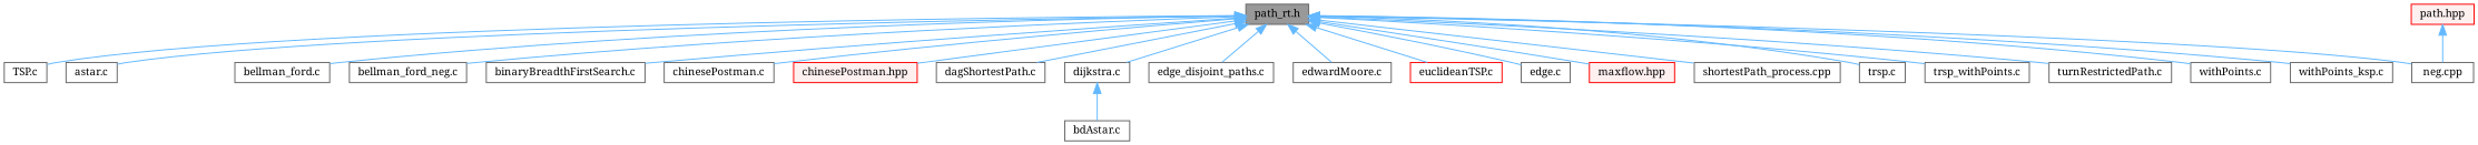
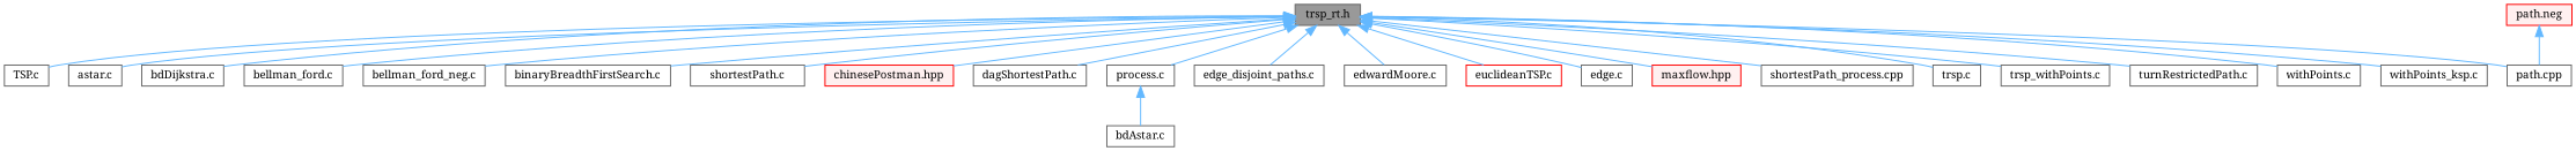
  digraph {
    fontname="Noto Serif"
    node [color=grey40 fillcolor=white fontname="Noto Serif" fontsize=10 shape=box style=filled]
    edge [color=steelblue1 dir=back fontname="Noto Serif" fontsize=10 labelfontname=Helvetica labelfontsize=10 style=solid]
-   n1 [color=gray40 fillcolor=grey60 fontcolor=black height=0.2 label="path_rt.h" width=0.4]
+   n1 [color=gray40 fillcolor=grey60 fontcolor=black height=0.2 label="trsp_rt.h" width=0.4]
    n2 [height=0.2 label="TSP.c" width=0.4]
    n3 [height=0.2 label="astar.c" width=0.4]
+   n4 [height=0.2 label="bdDijkstra.c" width=0.4]
    n5 [height=0.2 label="bellman_ford.c" width=0.4]
    n6 [height=0.2 label="bellman_ford_neg.c" width=0.4]
    n7 [height=0.2 label="binaryBreadthFirstSearch.c" width=0.4]
-   n8 [height=0.2 label="chinesePostman.c" width=0.4]
+   n8 [height=0.2 label="shortestPath.c" width=0.4]
    n9 [color=red fillcolor="#FFF0F0" height=0.2 label="chinesePostman.hpp" width=0.4]
    n10 [height=0.2 label="dagShortestPath.c" width=0.4]
-   n11 [height=0.2 label="dijkstra.c" width=0.4]
+   n11 [height=0.2 label="process.c" width=0.4]
    n12 [height=0.2 label="edge_disjoint_paths.c" width=0.4]
    n13 [height=0.2 label="edwardMoore.c" width=0.4]
    n14 [color=red height=0.2 label="euclideanTSP.c" width=0.4]
    n15 [height=0.2 label="edge.c" width=0.4]
    n16 [color=red fillcolor="#FFF0F0" height=0.2 label="maxflow.hpp" width=0.4]
-   n17 [height=0.2 label="neg.cpp" width=0.4]
+   n17 [height=0.2 label="path.cpp" width=0.4]
    n18 [height=0.2 label="shortestPath_process.cpp" width=0.4]
    n19 [height=0.2 label="trsp.c" width=0.4]
    n20 [height=0.2 label="trsp_withPoints.c" width=0.4]
    n21 [height=0.2 label="turnRestrictedPath.c" width=0.4]
    n22 [height=0.2 label="withPoints.c" width=0.4]
    n23 [height=0.2 label="withPoints_ksp.c" width=0.4]
    n24 [height=0.2 label="bdAstar.c" width=0.4]
-   n25 [color=red fillcolor="#FFF0F0" height=0.2 label="path.hpp" width=0.4]
+   n25 [color=red fillcolor="#FFF0F0" height=0.2 label="path.neg" width=0.4]
    n1 -> n2
    n1 -> n3
+   n1 -> n4
    n1 -> n5
    n1 -> n6
    n1 -> n7
    n1 -> n8
    n1 -> n9
    n1 -> n10
    n1 -> n11
    n1 -> n12
    n1 -> n13
    n1 -> n14
    n1 -> n15
    n1 -> n16
    n1 -> n17
    n1 -> n18
    n1 -> n19
    n1 -> n20
    n1 -> n21
    n1 -> n22
    n1 -> n23
    n11 -> n24
    n25 -> n17
  }
